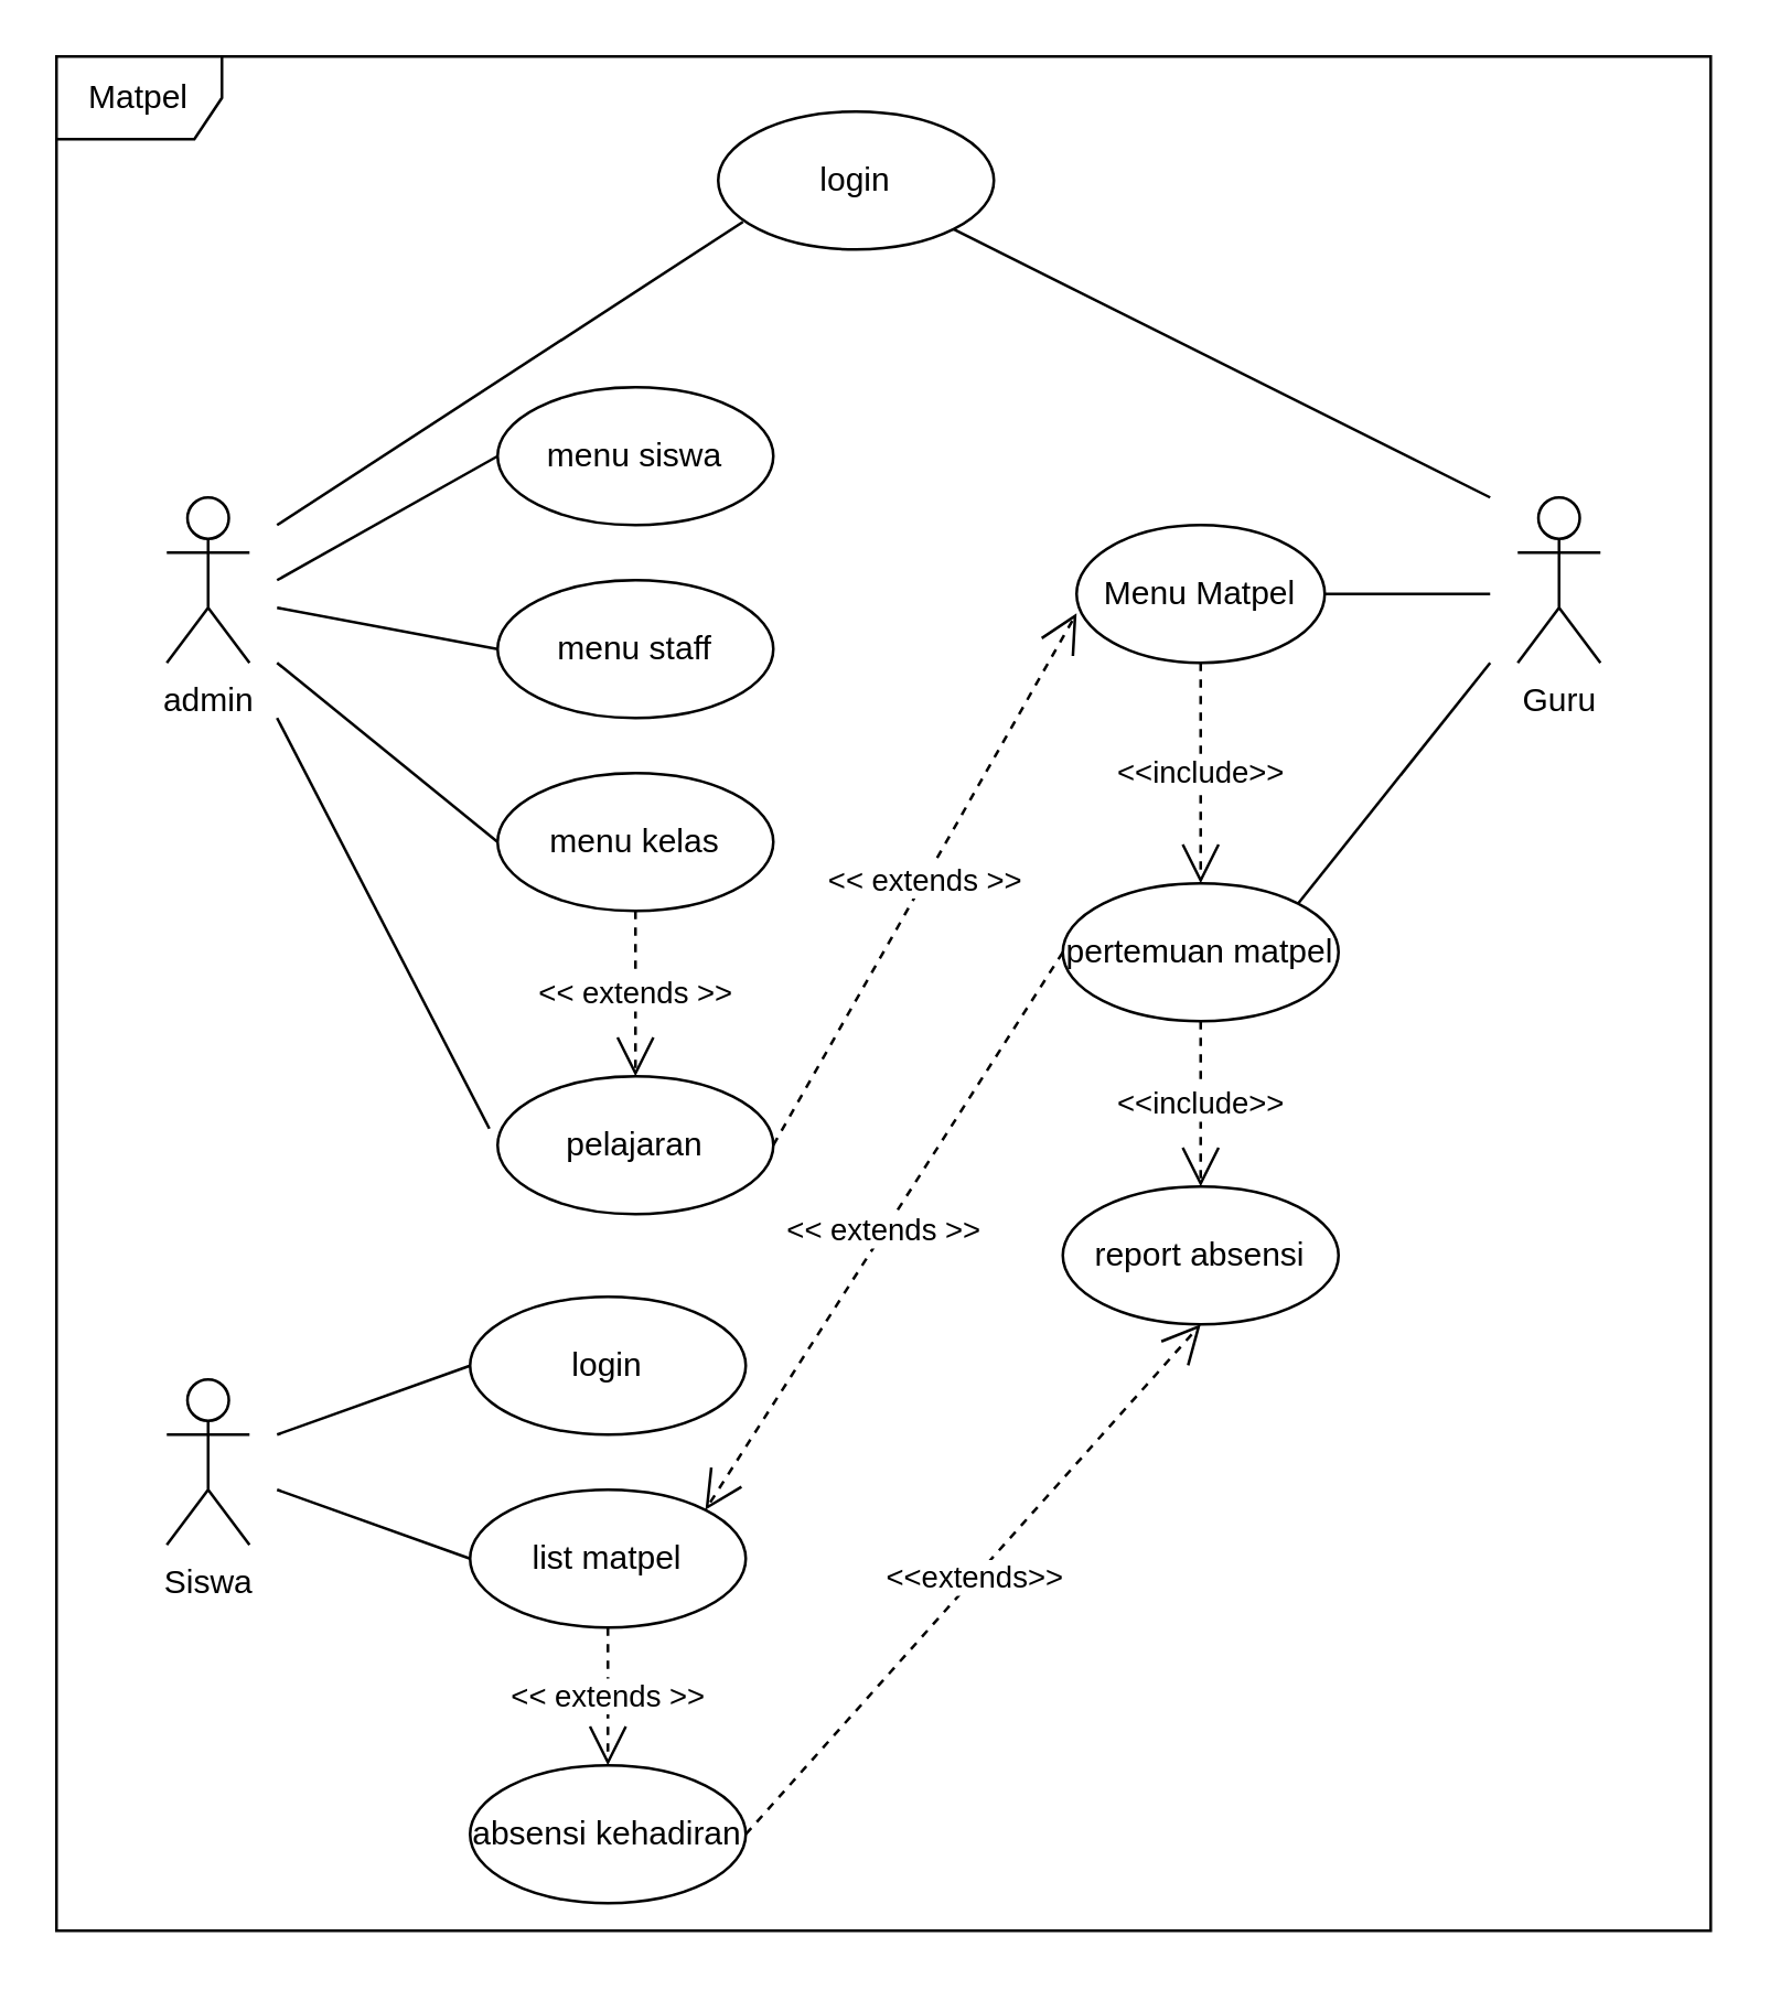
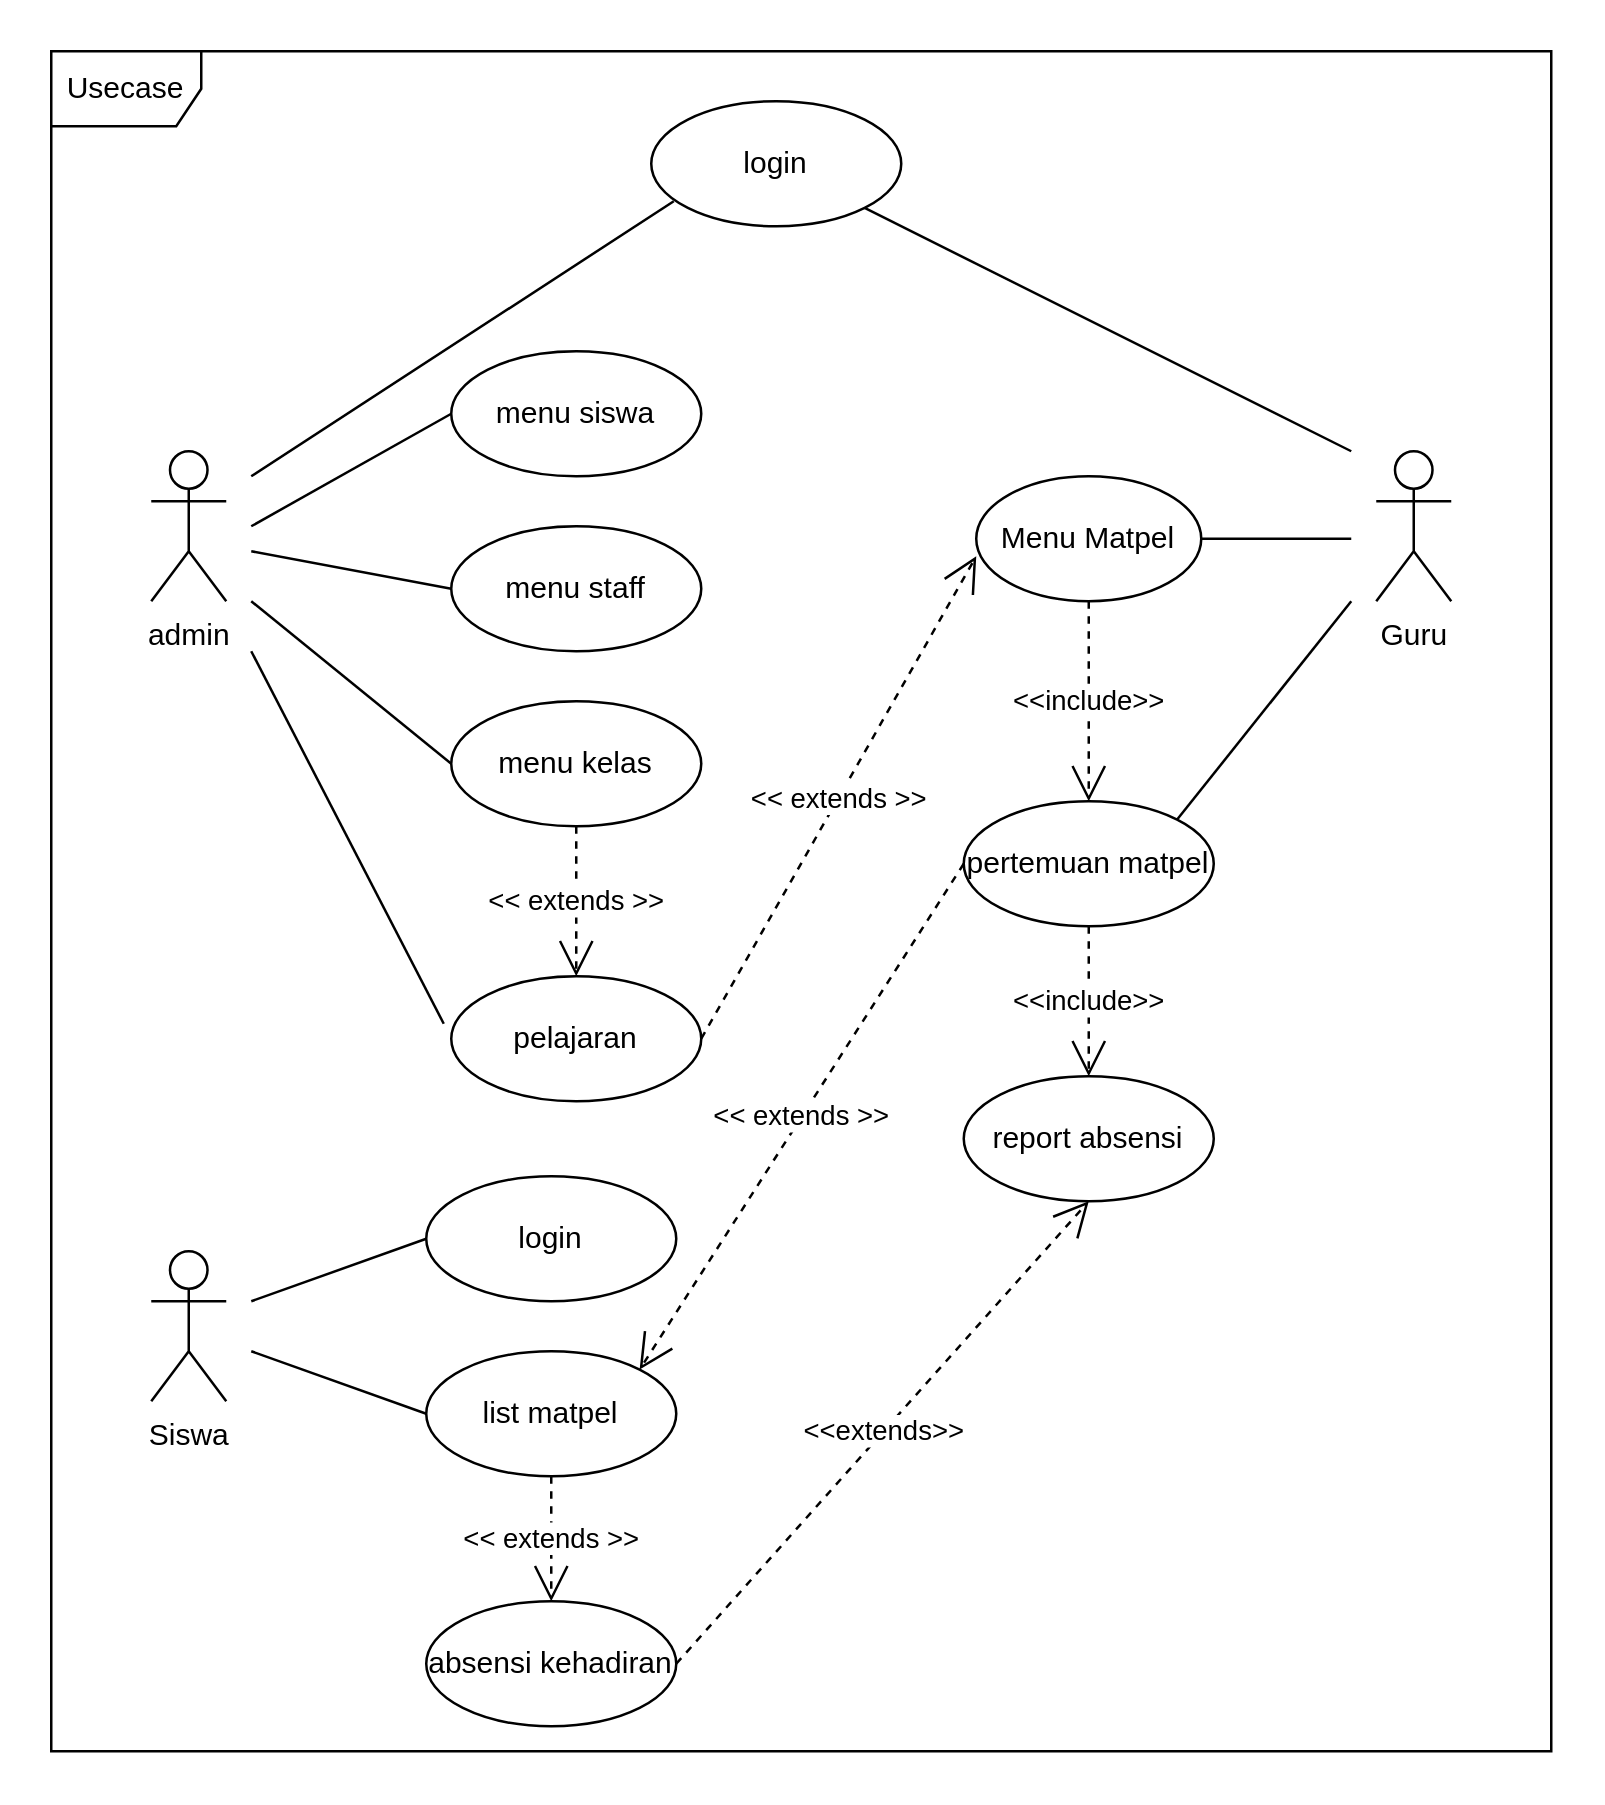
  <mxCell id="0" />
  <mxCell id="1" parent="0" />
  <mxCell id="2" value="admin" style="shape=umlActor;verticalLabelPosition=bottom;verticalAlign=top;html=1;" vertex="1" parent="1"><mxGeometry x="60" y="180" width="30" height="60" as="geometry" /></mxCell>
  <mxCell id="3" value="login" style="ellipse;whiteSpace=wrap;html=1;" vertex="1" parent="1"><mxGeometry x="260" y="40" width="100" height="50" as="geometry" /></mxCell>
  <mxCell id="4" value="" style="endArrow=none;html=1;rounded=0;entryX=0.09;entryY=0.8;entryDx=0;entryDy=0;entryPerimeter=0;" edge="1" parent="1" target="3"><mxGeometry width="50" height="50" relative="1" as="geometry"><mxPoint x="100" y="190" as="sourcePoint" /><mxPoint x="430" y="130" as="targetPoint" /></mxGeometry></mxCell>
  <mxCell id="5" value="menu siswa" style="ellipse;whiteSpace=wrap;html=1;" vertex="1" parent="1"><mxGeometry x="180" y="140" width="100" height="50" as="geometry" /></mxCell>
  <mxCell id="6" value="" style="endArrow=none;html=1;rounded=0;entryX=0;entryY=0.5;entryDx=0;entryDy=0;" edge="1" parent="1" target="5"><mxGeometry width="50" height="50" relative="1" as="geometry"><mxPoint x="100" y="210" as="sourcePoint" /><mxPoint x="199" y="120" as="targetPoint" /></mxGeometry></mxCell>
  <mxCell id="7" value="menu staff" style="ellipse;whiteSpace=wrap;html=1;" vertex="1" parent="1"><mxGeometry x="180" y="210" width="100" height="50" as="geometry" /></mxCell>
  <mxCell id="8" value="" style="endArrow=none;html=1;rounded=0;entryX=0;entryY=0.5;entryDx=0;entryDy=0;" edge="1" parent="1" target="7"><mxGeometry width="50" height="50" relative="1" as="geometry"><mxPoint x="100" y="220" as="sourcePoint" /><mxPoint x="190" y="175" as="targetPoint" /></mxGeometry></mxCell>
  <mxCell id="9" value="menu kelas" style="ellipse;whiteSpace=wrap;html=1;" vertex="1" parent="1"><mxGeometry x="180" y="280" width="100" height="50" as="geometry" /></mxCell>
  <mxCell id="10" value="" style="endArrow=none;html=1;rounded=0;entryX=0;entryY=0.5;entryDx=0;entryDy=0;" edge="1" parent="1" target="9"><mxGeometry width="50" height="50" relative="1" as="geometry"><mxPoint x="100" y="240" as="sourcePoint" /><mxPoint x="190" y="245" as="targetPoint" /></mxGeometry></mxCell>
  <mxCell id="11" value="pelajaran" style="ellipse;whiteSpace=wrap;html=1;" vertex="1" parent="1"><mxGeometry x="180" y="390" width="100" height="50" as="geometry" /></mxCell>
  <mxCell id="12" value="&amp;lt;&amp;lt; extends &amp;gt;&amp;gt;" style="endArrow=open;endSize=12;dashed=1;html=1;rounded=0;exitX=0.5;exitY=1;exitDx=0;exitDy=0;entryX=0.5;entryY=0;entryDx=0;entryDy=0;" edge="1" parent="1" source="9" target="11"><mxGeometry width="160" relative="1" as="geometry"><mxPoint x="320" y="160" as="sourcePoint" /><mxPoint x="480" y="160" as="targetPoint" /></mxGeometry></mxCell>
  <mxCell id="13" value="" style="endArrow=none;html=1;rounded=0;entryX=-0.03;entryY=0.38;entryDx=0;entryDy=0;entryPerimeter=0;" edge="1" parent="1" target="11"><mxGeometry width="50" height="50" relative="1" as="geometry"><mxPoint x="100" y="260" as="sourcePoint" /><mxPoint x="190" y="315" as="targetPoint" /></mxGeometry></mxCell>
  <mxCell id="14" value="Guru" style="shape=umlActor;verticalLabelPosition=bottom;verticalAlign=top;html=1;" vertex="1" parent="1"><mxGeometry x="550" y="180" width="30" height="60" as="geometry" /></mxCell>
  <mxCell id="15" value="" style="endArrow=none;html=1;rounded=0;entryX=1;entryY=1;entryDx=0;entryDy=0;" edge="1" parent="1" target="3"><mxGeometry width="50" height="50" relative="1" as="geometry"><mxPoint x="540" y="180" as="sourcePoint" /><mxPoint x="550" y="150" as="targetPoint" /></mxGeometry></mxCell>
  <mxCell id="16" value="Menu Matpel" style="ellipse;whiteSpace=wrap;html=1;" vertex="1" parent="1"><mxGeometry x="390" y="190" width="90" height="50" as="geometry" /></mxCell>
  <mxCell id="17" value="" style="endArrow=none;html=1;rounded=0;exitX=1;exitY=0.5;exitDx=0;exitDy=0;" edge="1" parent="1" source="16"><mxGeometry width="50" height="50" relative="1" as="geometry"><mxPoint x="470" y="260" as="sourcePoint" /><mxPoint x="540" y="215" as="targetPoint" /></mxGeometry></mxCell>
  <mxCell id="18" value="&amp;lt;&amp;lt; extends &amp;gt;&amp;gt;" style="endArrow=open;endSize=12;dashed=1;html=1;rounded=0;exitX=1;exitY=0.5;exitDx=0;exitDy=0;entryX=0;entryY=0.64;entryDx=0;entryDy=0;entryPerimeter=0;" edge="1" parent="1" source="11" target="16"><mxGeometry width="160" relative="1" as="geometry"><mxPoint x="370" y="330" as="sourcePoint" /><mxPoint x="370" y="390" as="targetPoint" /></mxGeometry></mxCell>
  <mxCell id="19" value="pertemuan matpel" style="ellipse;whiteSpace=wrap;html=1;" vertex="1" parent="1"><mxGeometry x="385" y="320" width="100" height="50" as="geometry" /></mxCell>
  <mxCell id="20" value="&amp;lt;&amp;lt;include&amp;gt;&amp;gt;" style="endArrow=open;endSize=12;dashed=1;html=1;rounded=0;exitX=0.5;exitY=1;exitDx=0;exitDy=0;entryX=0.5;entryY=0;entryDx=0;entryDy=0;" edge="1" parent="1" source="16" target="19"><mxGeometry width="160" relative="1" as="geometry"><mxPoint x="290" y="425" as="sourcePoint" /><mxPoint x="400" y="232" as="targetPoint" /></mxGeometry></mxCell>
  <mxCell id="21" value="" style="endArrow=none;html=1;rounded=0;exitX=1;exitY=0;exitDx=0;exitDy=0;" edge="1" parent="1" source="19"><mxGeometry width="50" height="50" relative="1" as="geometry"><mxPoint x="490" y="225" as="sourcePoint" /><mxPoint x="540" y="240" as="targetPoint" /></mxGeometry></mxCell>
  <mxCell id="22" value="report absensi" style="ellipse;whiteSpace=wrap;html=1;" vertex="1" parent="1"><mxGeometry x="385" y="430" width="100" height="50" as="geometry" /></mxCell>
  <mxCell id="23" value="&amp;lt;&amp;lt;include&amp;gt;&amp;gt;" style="endArrow=open;endSize=12;dashed=1;html=1;rounded=0;exitX=0.5;exitY=1;exitDx=0;exitDy=0;" edge="1" parent="1" source="19" target="22"><mxGeometry width="160" relative="1" as="geometry"><mxPoint x="445" y="250" as="sourcePoint" /><mxPoint x="445" y="290" as="targetPoint" /></mxGeometry></mxCell>
  <mxCell id="24" value="Siswa" style="shape=umlActor;verticalLabelPosition=bottom;verticalAlign=top;html=1;" vertex="1" parent="1"><mxGeometry x="60" y="500" width="30" height="60" as="geometry" /></mxCell>
  <mxCell id="25" value="login" style="ellipse;whiteSpace=wrap;html=1;" vertex="1" parent="1"><mxGeometry x="170" y="470" width="100" height="50" as="geometry" /></mxCell>
  <mxCell id="26" value="" style="endArrow=none;html=1;rounded=0;entryX=0;entryY=0.5;entryDx=0;entryDy=0;" edge="1" parent="1" target="25"><mxGeometry width="50" height="50" relative="1" as="geometry"><mxPoint x="100" y="520" as="sourcePoint" /><mxPoint x="187" y="419" as="targetPoint" /></mxGeometry></mxCell>
  <mxCell id="27" value="list matpel" style="ellipse;whiteSpace=wrap;html=1;" vertex="1" parent="1"><mxGeometry x="170" y="540" width="100" height="50" as="geometry" /></mxCell>
  <mxCell id="28" value="" style="endArrow=none;html=1;rounded=0;entryX=0;entryY=0.5;entryDx=0;entryDy=0;" edge="1" parent="1" target="27"><mxGeometry width="50" height="50" relative="1" as="geometry"><mxPoint x="100" y="540" as="sourcePoint" /><mxPoint x="180" y="505" as="targetPoint" /></mxGeometry></mxCell>
  <mxCell id="29" value="&amp;lt;&amp;lt; extends &amp;gt;&amp;gt;" style="endArrow=open;endSize=12;dashed=1;html=1;rounded=0;entryX=1;entryY=0;entryDx=0;entryDy=0;exitX=0;exitY=0.5;exitDx=0;exitDy=0;" edge="1" parent="1" source="19" target="27"><mxGeometry width="160" relative="1" as="geometry"><mxPoint x="380" y="530" as="sourcePoint" /><mxPoint x="400" y="232" as="targetPoint" /></mxGeometry></mxCell>
  <mxCell id="30" value="absensi kehadiran" style="ellipse;whiteSpace=wrap;html=1;" vertex="1" parent="1"><mxGeometry x="170" y="640" width="100" height="50" as="geometry" /></mxCell>
  <mxCell id="31" value="&amp;lt;&amp;lt; extends &amp;gt;&amp;gt;" style="endArrow=open;endSize=12;dashed=1;html=1;rounded=0;entryX=0.5;entryY=0;entryDx=0;entryDy=0;" edge="1" parent="1" target="30"><mxGeometry width="160" relative="1" as="geometry"><mxPoint x="220" y="590" as="sourcePoint" /><mxPoint x="240" y="400" as="targetPoint" /></mxGeometry></mxCell>
  <mxCell id="32" value="&amp;lt;&amp;lt;extends&amp;gt;&amp;gt;" style="endArrow=open;endSize=12;dashed=1;html=1;rounded=0;exitX=1;exitY=0.5;exitDx=0;exitDy=0;entryX=0.5;entryY=1;entryDx=0;entryDy=0;" edge="1" parent="1" source="30" target="22"><mxGeometry width="160" relative="1" as="geometry"><mxPoint x="445" y="380" as="sourcePoint" /><mxPoint x="445" y="440" as="targetPoint" /></mxGeometry></mxCell>
- <mxCell id="33" value="Matpel" style="shape=umlFrame;whiteSpace=wrap;html=1;" vertex="1" parent="1"><mxGeometry x="20" y="20" width="600" height="680" as="geometry" /></mxCell>
+ <mxCell id="33" value="Usecase" style="shape=umlFrame;whiteSpace=wrap;html=1;" vertex="1" parent="1"><mxGeometry x="20" y="20" width="600" height="680" as="geometry" /></mxCell>
